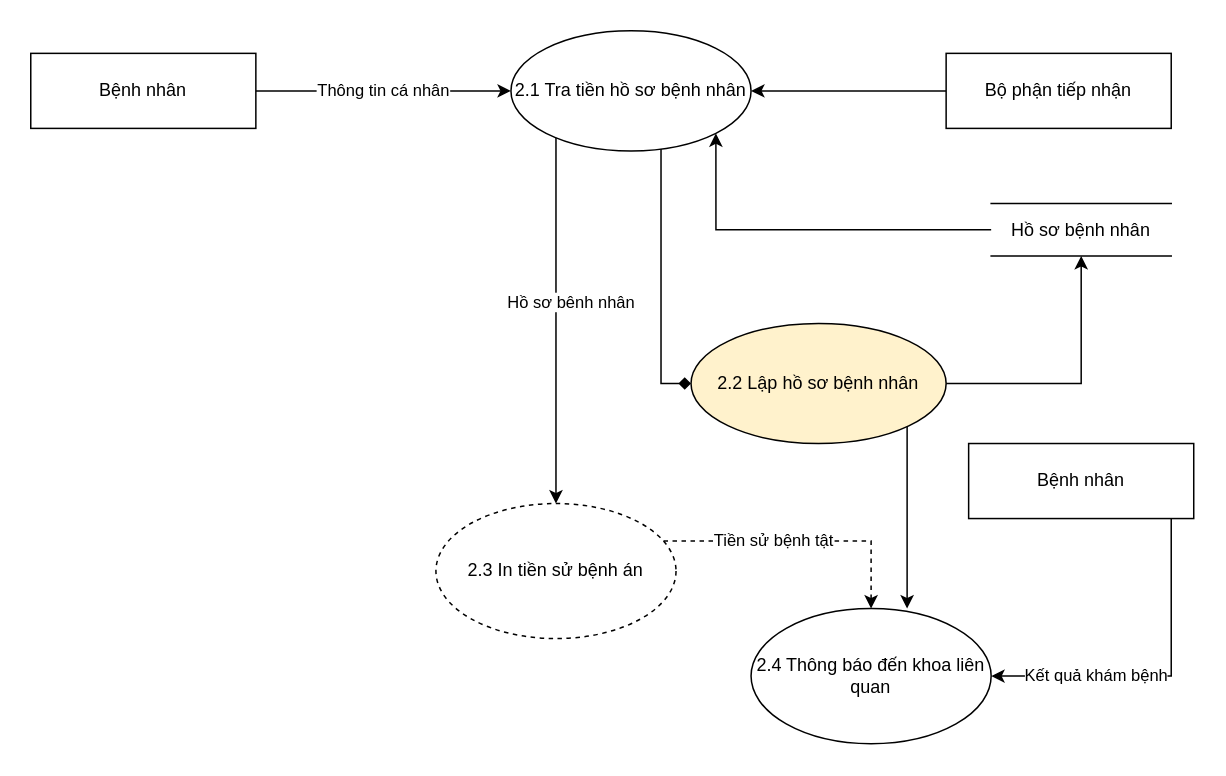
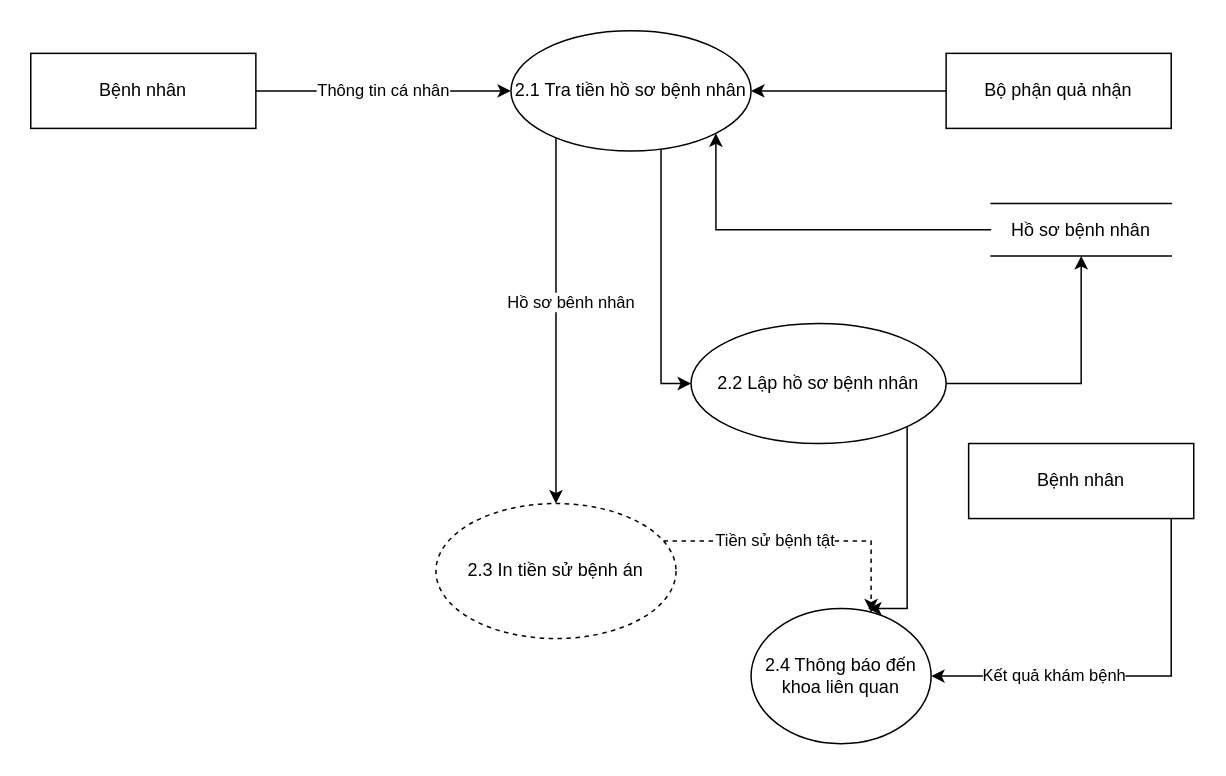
  <mxCell id="0" />
  <mxCell id="1" parent="0" />
  <mxCell id="2" value="Thông tin cá nhân" style="edgeStyle=orthogonalEdgeStyle;rounded=0;orthogonalLoop=1;jettySize=auto;html=1;" parent="1" source="3" target="6" edge="1"><mxGeometry relative="1" as="geometry" /></mxCell>
  <mxCell id="3" value="Bệnh nhân" style="rounded=0;whiteSpace=wrap;html=1;" parent="1" vertex="1"><mxGeometry x="20" y="35" width="150" height="50" as="geometry" /></mxCell>
  <mxCell id="4" value="Hồ sơ bênh nhân" style="edgeStyle=orthogonalEdgeStyle;rounded=0;orthogonalLoop=1;jettySize=auto;html=1;exitX=0;exitY=1;exitDx=0;exitDy=0;entryX=0.5;entryY=0;entryDx=0;entryDy=0;" parent="1" source="6" target="13" edge="1"><mxGeometry x="-0.032" y="10" relative="1" as="geometry"><mxPoint x="370" y="223" as="targetPoint" /><Array as="points"><mxPoint x="363" y="85" /><mxPoint x="370" y="85" /><mxPoint x="370" y="325" /></Array><mxPoint as="offset" /></mxGeometry></mxCell>
- <mxCell id="5" style="edgeStyle=orthogonalEdgeStyle;rounded=0;orthogonalLoop=1;jettySize=auto;html=1;endArrow=diamond;" edge="1" parent="1" source="6" target="9"><mxGeometry relative="1" as="geometry"><Array as="points"><mxPoint x="440" y="255" /></Array></mxGeometry></mxCell>
+ <mxCell id="5" style="edgeStyle=orthogonalEdgeStyle;rounded=0;orthogonalLoop=1;jettySize=auto;html=1;" edge="1" parent="1" source="6" target="9"><mxGeometry relative="1" as="geometry"><Array as="points"><mxPoint x="440" y="255" /></Array></mxGeometry></mxCell>
  <mxCell id="6" value="2.1 Tra tiền hồ sơ bệnh nhân" style="ellipse;whiteSpace=wrap;html=1;" parent="1" vertex="1"><mxGeometry x="340" y="20" width="160" height="80" as="geometry" /></mxCell>
  <mxCell id="7" style="edgeStyle=orthogonalEdgeStyle;rounded=0;orthogonalLoop=1;jettySize=auto;html=1;entryX=0.5;entryY=1;entryDx=0;entryDy=0;" parent="1" source="9" target="11" edge="1"><mxGeometry relative="1" as="geometry"><Array as="points"><mxPoint x="720" y="255" /></Array></mxGeometry></mxCell>
  <mxCell id="8" style="edgeStyle=orthogonalEdgeStyle;rounded=0;orthogonalLoop=1;jettySize=auto;html=1;entryX=0.65;entryY=0;entryDx=0;entryDy=0;entryPerimeter=0;" edge="1" parent="1" source="9" target="14"><mxGeometry relative="1" as="geometry"><mxPoint x="640" y="315" as="targetPoint" /><Array as="points"><mxPoint x="604" y="315" /><mxPoint x="604" y="315" /></Array></mxGeometry></mxCell>
- <mxCell id="9" value="2.2 Lập hồ sơ bệnh nhân" style="ellipse;whiteSpace=wrap;html=1;fillColor=#fff2cc;" parent="1" vertex="1"><mxGeometry x="460" y="215" width="170" height="80" as="geometry" /></mxCell>
+ <mxCell id="9" value="2.2 Lập hồ sơ bệnh nhân" style="ellipse;whiteSpace=wrap;html=1;" parent="1" vertex="1"><mxGeometry x="460" y="215" width="170" height="80" as="geometry" /></mxCell>
  <mxCell id="10" style="edgeStyle=orthogonalEdgeStyle;rounded=0;orthogonalLoop=1;jettySize=auto;html=1;entryX=1;entryY=1;entryDx=0;entryDy=0;" parent="1" source="11" target="6" edge="1"><mxGeometry relative="1" as="geometry" /></mxCell>
  <mxCell id="11" value="Hồ sơ bệnh nhân" style="shape=partialRectangle;whiteSpace=wrap;html=1;left=0;right=0;fillColor=none;" parent="1" vertex="1"><mxGeometry x="660" y="135" width="120" height="35" as="geometry" /></mxCell>
  <mxCell id="12" value="Tiền sử bệnh tật" style="edgeStyle=orthogonalEdgeStyle;rounded=0;orthogonalLoop=1;jettySize=auto;html=1;dashed=1;" edge="1" parent="1" source="13" target="14"><mxGeometry x="-0.2" relative="1" as="geometry"><Array as="points"><mxPoint x="580" y="360" /></Array><mxPoint as="offset" /></mxGeometry></mxCell>
  <mxCell id="13" value="2.3 In tiền sử bệnh án" style="ellipse;whiteSpace=wrap;html=1;dashed=1;" parent="1" vertex="1"><mxGeometry x="290" y="335" width="160" height="90" as="geometry" /></mxCell>
- <mxCell id="14" value="2.4 Thông báo đến khoa liên quan" style="ellipse;whiteSpace=wrap;html=1;" parent="1" vertex="1"><mxGeometry x="500" y="405" width="160" height="90" as="geometry" /></mxCell>
+ <mxCell id="14" value="2.4 Thông báo đến khoa liên quan" style="ellipse;whiteSpace=wrap;html=1;" parent="1" vertex="1"><mxGeometry x="500" y="405" width="120" height="90" as="geometry" /></mxCell>
  <mxCell id="15" style="edgeStyle=orthogonalEdgeStyle;rounded=0;orthogonalLoop=1;jettySize=auto;html=1;" edge="1" parent="1" source="16" target="6"><mxGeometry relative="1" as="geometry" /></mxCell>
- <mxCell id="16" value="Bộ phận tiếp nhận" style="rounded=0;whiteSpace=wrap;html=1;" vertex="1" parent="1"><mxGeometry x="630" y="35" width="150" height="50" as="geometry" /></mxCell>
+ <mxCell id="16" value="Bộ phận quả nhận" style="rounded=0;whiteSpace=wrap;html=1;" vertex="1" parent="1"><mxGeometry x="630" y="35" width="150" height="50" as="geometry" /></mxCell>
  <mxCell id="17" value="Kết quả khám bệnh" style="edgeStyle=orthogonalEdgeStyle;rounded=0;orthogonalLoop=1;jettySize=auto;html=1;entryX=1;entryY=0.5;entryDx=0;entryDy=0;" edge="1" parent="1" source="18" target="14"><mxGeometry x="0.378" relative="1" as="geometry"><Array as="points"><mxPoint x="780" y="450" /></Array><mxPoint as="offset" /></mxGeometry></mxCell>
  <mxCell id="18" value="Bệnh nhân" style="rounded=0;whiteSpace=wrap;html=1;" vertex="1" parent="1"><mxGeometry x="645" y="295" width="150" height="50" as="geometry" /></mxCell>
